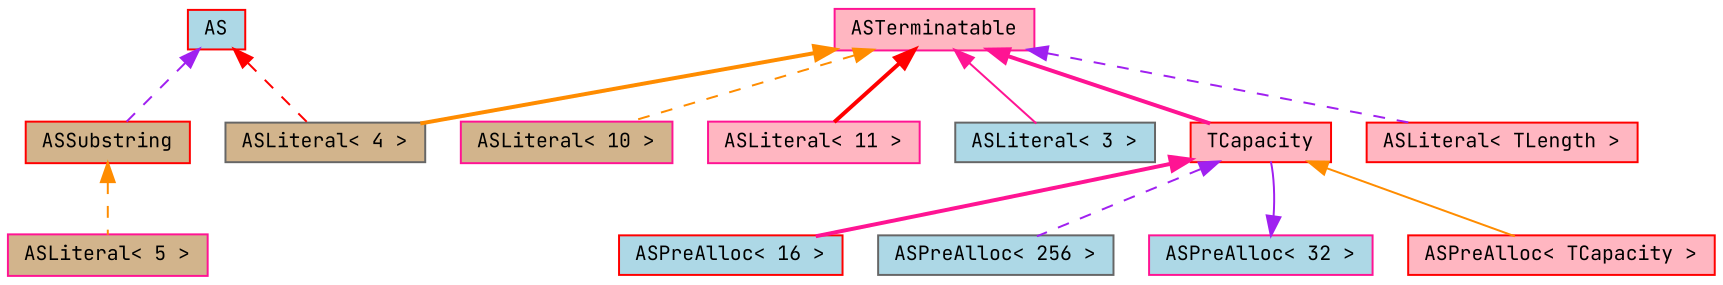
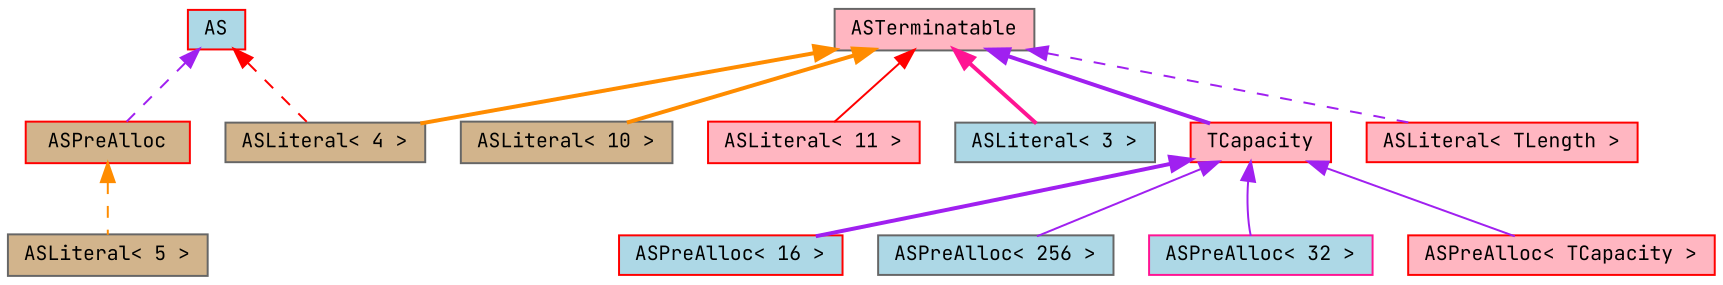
  digraph {
    fontname="JetBrains Mono"
    rankdir=TB
    node [color=red fillcolor=lightblue fontname="JetBrains Mono" fontsize=10 shape=record style=filled]
    edge [color=purple dir=back fontname="JetBrains Mono" fontsize=10 labelfontname=Helvetica labelfontsize=10 style=dashed]
    n1 [height=0.2 label=AS width=0.4]
-   n2 [fillcolor=tan height=0.2 label=ASSubstring width=0.4]
+   n2 [fillcolor=tan height=0.2 label=ASPreAlloc width=0.4]
    n3 [color=gray40 fillcolor=tan height=0.2 label="ASLiteral\< 4 \>" width=0.4]
-   n4 [color=deeppink fillcolor=tan height=0.2 label="ASLiteral\< 5 \>" width=0.4]
-   n5 [color=deeppink fillcolor=lightpink height=0.2 label=ASTerminatable width=0.4]
-   n6 [color=deeppink fillcolor=tan height=0.2 label="ASLiteral\< 10 \>" width=0.4]
-   n7 [color=deeppink fillcolor=lightpink height=0.2 label="ASLiteral\< 11 \>" width=0.4]
+   n4 [color=gray40 fillcolor=tan height=0.2 label="ASLiteral\< 5 \>" width=0.4]
+   n5 [color=gray40 fillcolor=lightpink height=0.2 label=ASTerminatable width=0.4]
+   n6 [color=gray40 fillcolor=tan height=0.2 label="ASLiteral\< 10 \>" width=0.4]
+   n7 [fillcolor=lightpink height=0.2 label="ASLiteral\< 11 \>" width=0.4]
    n8 [color=gray40 height=0.2 label="ASLiteral\< 3 \>" width=0.4]
    n9 [fillcolor=lightpink height=0.2 label=TCapacity width=0.4]
    n10 [fillcolor=lightpink height=0.2 label="ASLiteral\< TLength \>" width=0.4]
    n11 [height=0.2 label="ASPreAlloc\< 16 \>" width=0.4]
    n12 [color=gray40 height=0.2 label="ASPreAlloc\< 256 \>" width=0.4]
    n13 [color=deeppink height=0.2 label="ASPreAlloc\< 32 \>" width=0.4]
    n14 [fillcolor=lightpink height=0.2 label="ASPreAlloc\< TCapacity \>" width=0.4]
    n1 -> n2
    n1 -> n3 [color=red]
    n2 -> n4 [color=darkorange]
    n5 -> n3 [color=darkorange style=bold]
-   n5 -> n6 [color=darkorange]
-   n5 -> n7 [color=red style=bold]
-   n5 -> n8 [color=deeppink style=solid]
-   n5 -> n9 [color=deeppink style=bold]
+   n5 -> n6 [color=darkorange style=bold]
+   n5 -> n7 [color=red style=solid]
+   n5 -> n8 [color=deeppink style=bold]
+   n5 -> n9 [style=bold]
    n5 -> n10
-   n9 -> n11 [color=deeppink style=bold]
-   n9 -> n12
-   n13 -> n9 [style=solid]
-   n9 -> n14 [color=darkorange style=solid]
+   n9 -> n11 [style=bold]
+   n9 -> n12 [style=solid]
+   n9 -> n13 [style=solid]
+   n9 -> n14 [style=solid]
  }
